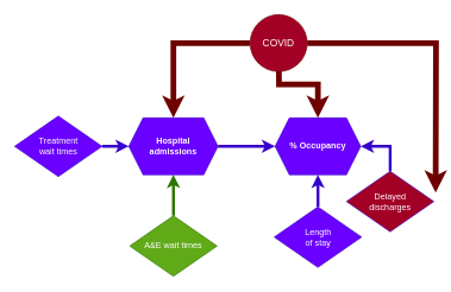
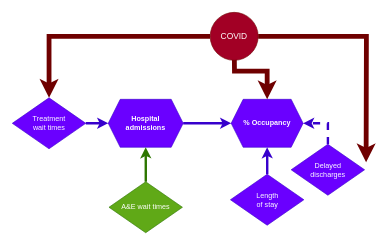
  <mxCell id="0" />
  <mxCell id="1" parent="0" />
  <mxCell id="2" value="" style="edgeStyle=orthogonalEdgeStyle;rounded=0;orthogonalLoop=1;jettySize=auto;html=1;fillColor=#6a00ff;strokeColor=#3700CC;strokeWidth=4;" edge="1" parent="1" source="3" target="4"><mxGeometry relative="1" as="geometry" /></mxCell>
  <mxCell id="3" value="&lt;b&gt;Hospital&lt;br&gt;admissions&lt;/b&gt;" style="shape=hexagon;perimeter=hexagonPerimeter2;whiteSpace=wrap;html=1;fixedSize=1;fillColor=#6a00ff;fontColor=#ffffff;strokeColor=#3700CC;strokeWidth=1;" vertex="1" parent="1"><mxGeometry x="180" y="165" width="125" height="80" as="geometry" /></mxCell>
  <mxCell id="4" value="&lt;b&gt;% Occupancy&lt;/b&gt;" style="shape=hexagon;perimeter=hexagonPerimeter2;whiteSpace=wrap;html=1;fixedSize=1;fillColor=#6a00ff;fontColor=#ffffff;strokeColor=#3700CC;" vertex="1" parent="1"><mxGeometry x="385" y="165" width="120" height="80" as="geometry" /></mxCell>
  <mxCell id="5" style="edgeStyle=orthogonalEdgeStyle;rounded=0;orthogonalLoop=1;jettySize=auto;html=1;entryX=0.5;entryY=0;entryDx=0;entryDy=0;fillColor=#a20025;strokeColor=#6F0000;strokeWidth=8;" edge="1" parent="1" target="4"><mxGeometry relative="1" as="geometry"><mxPoint x="390" y="70" as="sourcePoint" /></mxGeometry></mxCell>
  <mxCell id="6" style="edgeStyle=orthogonalEdgeStyle;rounded=0;orthogonalLoop=1;jettySize=auto;html=1;fillColor=#a20025;strokeColor=#6F0000;strokeWidth=8;" edge="1" parent="1" source="8"><mxGeometry relative="1" as="geometry"><mxPoint x="610" y="270" as="targetPoint" /></mxGeometry></mxCell>
- <mxCell id="7" style="edgeStyle=orthogonalEdgeStyle;rounded=0;orthogonalLoop=1;jettySize=auto;html=1;entryX=0.5;entryY=0;entryDx=0;entryDy=0;fillColor=#a20025;strokeColor=#6F0000;strokeWidth=8;" edge="1" parent="1" source="8" target="3"><mxGeometry relative="1" as="geometry" /></mxCell>
+ <mxCell id="7" style="edgeStyle=orthogonalEdgeStyle;rounded=0;orthogonalLoop=1;jettySize=auto;html=1;fillColor=#a20025;strokeColor=#6F0000;strokeWidth=8;" edge="1" parent="1" source="8" target="12"><mxGeometry relative="1" as="geometry" /></mxCell>
  <mxCell id="8" value="&lt;font style=&quot;font-size: 14px;&quot;&gt;COVID&lt;/font&gt;" style="ellipse;whiteSpace=wrap;html=1;aspect=fixed;fillColor=#a20025;fontColor=#ffffff;strokeColor=#6F0000;" vertex="1" parent="1"><mxGeometry x="350" y="20" width="80" height="80" as="geometry" /></mxCell>
  <mxCell id="9" value="" style="edgeStyle=orthogonalEdgeStyle;rounded=0;orthogonalLoop=1;jettySize=auto;html=1;fillColor=#60a917;strokeColor=#2D7600;strokeWidth=4;" edge="1" parent="1" source="10" target="3"><mxGeometry relative="1" as="geometry" /></mxCell>
  <mxCell id="10" value="A&amp;amp;E wait times" style="rhombus;whiteSpace=wrap;html=1;fillColor=#60a917;strokeColor=#2D7600;fontColor=#ffffff;" vertex="1" parent="1"><mxGeometry x="181.25" y="302.5" width="122.5" height="85" as="geometry" /></mxCell>
  <mxCell id="11" value="" style="edgeStyle=orthogonalEdgeStyle;rounded=0;orthogonalLoop=1;jettySize=auto;html=1;fillColor=#6a00ff;strokeColor=#3700CC;strokeWidth=4;" edge="1" parent="1" source="12" target="3"><mxGeometry relative="1" as="geometry" /></mxCell>
  <mxCell id="12" value="Treatment &lt;br&gt;wait times" style="rhombus;whiteSpace=wrap;html=1;fillColor=#6a00ff;strokeColor=#3700CC;fontColor=#ffffff;" vertex="1" parent="1"><mxGeometry x="20" y="162.5" width="122.5" height="85" as="geometry" /></mxCell>
  <mxCell id="13" value="" style="edgeStyle=orthogonalEdgeStyle;rounded=0;orthogonalLoop=1;jettySize=auto;html=1;fillColor=#6a00ff;strokeColor=#3700CC;strokeWidth=4;" edge="1" parent="1" source="14" target="4"><mxGeometry relative="1" as="geometry" /></mxCell>
  <mxCell id="14" value="Length&lt;br&gt;of stay" style="rhombus;whiteSpace=wrap;html=1;fillColor=#6a00ff;strokeColor=#3700CC;fontColor=#ffffff;" vertex="1" parent="1"><mxGeometry x="383.75" y="290" width="122.5" height="85" as="geometry" /></mxCell>
- <mxCell id="15" style="edgeStyle=orthogonalEdgeStyle;rounded=0;orthogonalLoop=1;jettySize=auto;html=1;entryX=1;entryY=0.5;entryDx=0;entryDy=0;fillColor=#6a00ff;strokeColor=#3700CC;strokeWidth=4;" edge="1" parent="1" source="16" target="4"><mxGeometry relative="1" as="geometry" /></mxCell>
- <mxCell id="16" value="Delayed&lt;br&gt;discharges" style="rhombus;whiteSpace=wrap;html=1;fillColor=#a20025;strokeColor=#3700CC;fontColor=#ffffff;" vertex="1" parent="1"><mxGeometry x="485" y="240" width="122.5" height="85" as="geometry" /></mxCell>
+ <mxCell id="15" style="edgeStyle=orthogonalEdgeStyle;rounded=0;orthogonalLoop=1;jettySize=auto;html=1;entryX=1;entryY=0.5;entryDx=0;entryDy=0;fillColor=#6a00ff;strokeColor=#3700CC;strokeWidth=4;dashed=1;" edge="1" parent="1" source="16" target="4"><mxGeometry relative="1" as="geometry" /></mxCell>
+ <mxCell id="16" value="Delayed&lt;br&gt;discharges" style="rhombus;whiteSpace=wrap;html=1;fillColor=#6a00ff;strokeColor=#3700CC;fontColor=#ffffff;" vertex="1" parent="1"><mxGeometry x="485" y="240" width="122.5" height="85" as="geometry" /></mxCell>
